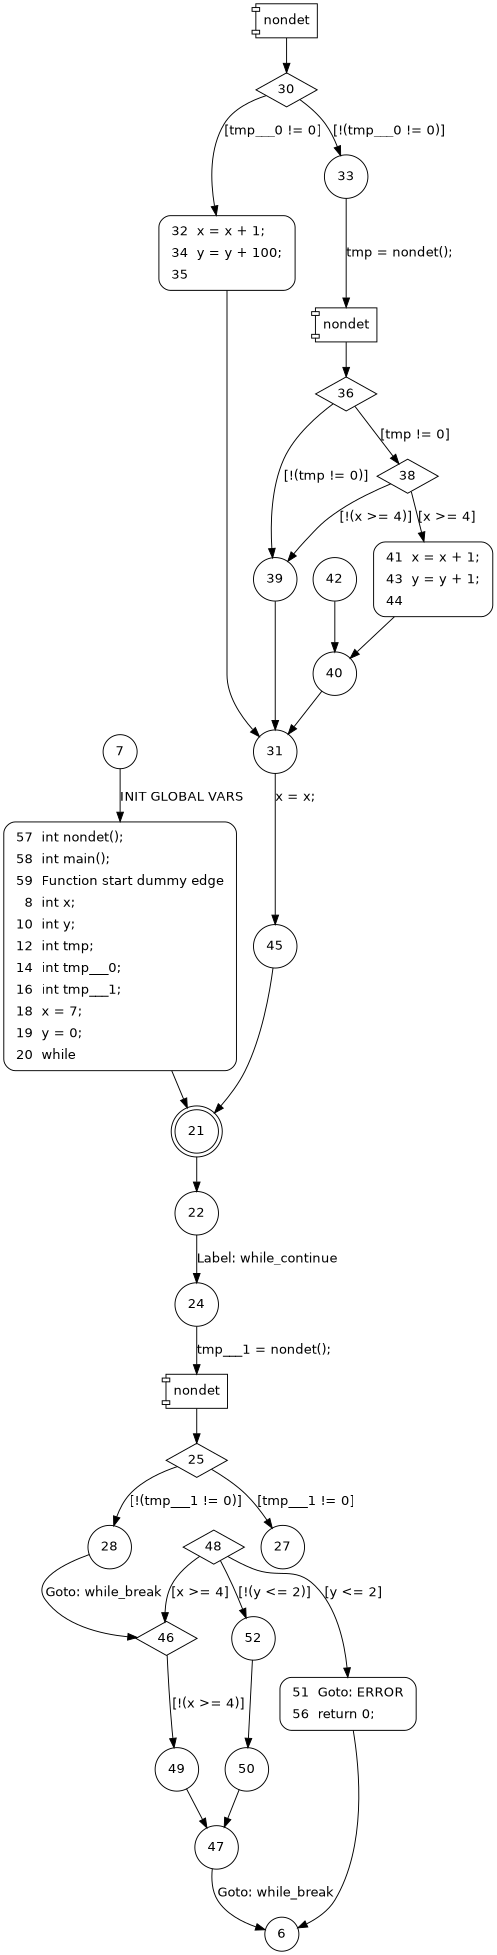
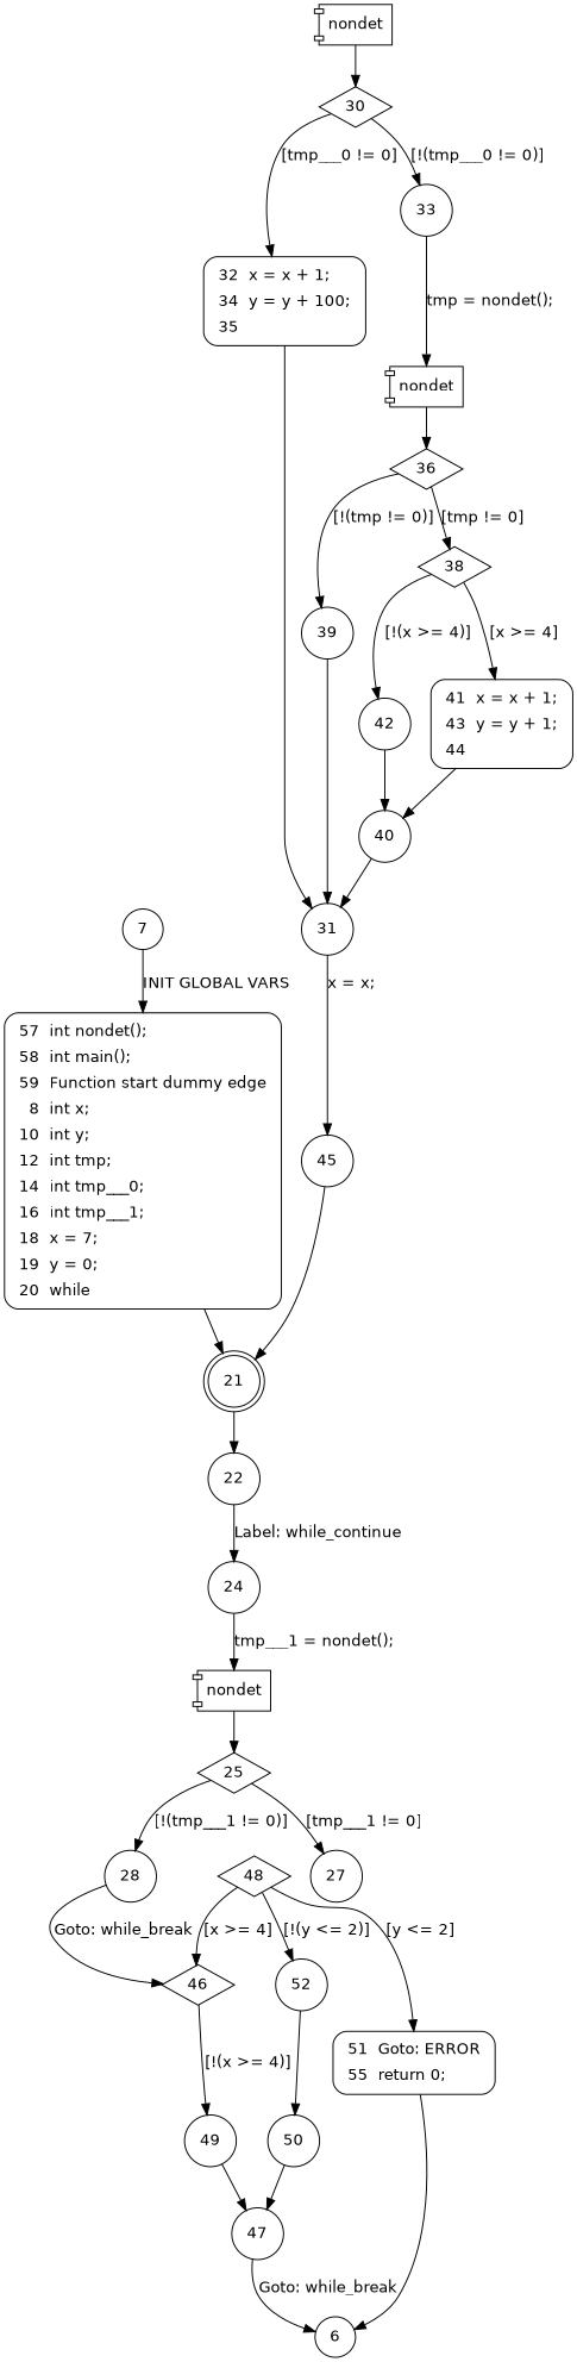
  digraph {
    fontname="DejaVu Sans"
    node [fontname="DejaVu Sans" shape=circle]
    edge [fontname="DejaVu Sans"]
    n1 [fillcolor=white label=<<table border="0" cellborder="0" cellpadding="3" bgcolor="white"><tr><td align="right">57</td><td align="left">int nondet();</td></tr><tr><td align="right">58</td><td align="left">int main();</td></tr><tr><td align="right">59</td><td align="left">Function start dummy edge</td></tr><tr><td align="right">8</td><td align="left">int x;</td></tr><tr><td align="right">10</td><td align="left">int y;</td></tr><tr><td align="right">12</td><td align="left">int tmp;</td></tr><tr><td align="right">14</td><td align="left">int tmp___0;</td></tr><tr><td align="right">16</td><td align="left">int tmp___1;</td></tr><tr><td align="right">18</td><td align="left">x = 7;</td></tr><tr><td align="right">19</td><td align="left">y = 0;</td></tr><tr><td align="right">20</td><td align="left">while</td></tr></table>> penwidth=1 shape=Mrecord style="filled,bold"]
    7
    21 [shape=doublecircle]
    22
    24
    n6 [label=nondet shape=component]
    25 [shape=diamond]
    28
    27
    46 [shape=diamond]
    49
    n12 [label=nondet shape=component]
    30 [shape=diamond]
    33
    n15 [fillcolor=white label=<<table border="0" cellborder="0" cellpadding="3" bgcolor="white"><tr><td align="right">32</td><td align="left">x = x + 1;</td></tr><tr><td align="right">34</td><td align="left">y = y + 100;</td></tr><tr><td align="right">35</td><td align="left"></td></tr></table>> penwidth=1 shape=Mrecord style="filled,bold"]
    n16 [label=nondet shape=component]
    31
    36 [shape=diamond]
    45
    39
    38 [shape=diamond]
    42
    n23 [fillcolor=white label=<<table border="0" cellborder="0" cellpadding="3" bgcolor="white"><tr><td align="right">41</td><td align="left">x = x + 1;</td></tr><tr><td align="right">43</td><td align="left">y = y + 1;</td></tr><tr><td align="right">44</td><td align="left"></td></tr></table>> penwidth=1 shape=Mrecord style="filled,bold"]
    40
    47
    48 [shape=diamond]
    52
-   n28 [fillcolor=white label=<<table border="0" cellborder="0" cellpadding="3" bgcolor="white"><tr><td align="right">51</td><td align="left">Goto: ERROR</td></tr><tr><td align="right">56</td><td align="left">return 0;</td></tr></table>> penwidth=1 shape=Mrecord style="filled,bold"]
+   n28 [fillcolor=white label=<<table border="0" cellborder="0" cellpadding="3" bgcolor="white"><tr><td align="right">51</td><td align="left">Goto: ERROR</td></tr><tr><td align="right">55</td><td align="left">return 0;</td></tr></table>> penwidth=1 shape=Mrecord style="filled,bold"]
    6
    50
    n1 -> 21
    7 -> n1 [label="INIT GLOBAL VARS"]
    21 -> 22
    22 -> 24 [label="Label: while_continue"]
    24 -> n6 [label="tmp___1 = nondet();"]
    n6 -> 25
    25 -> 28 [label="[!(tmp___1 != 0)]"]
    25 -> 27 [label="[tmp___1 != 0]"]
    28 -> 46 [label="Goto: while_break"]
    46 -> 49 [label="[!(x >= 4)]"]
    49 -> 47
    n12 -> 30
    30 -> 33 [label="[!(tmp___0 != 0)]"]
    30 -> n15 [label="[tmp___0 != 0]"]
    33 -> n16 [label="tmp = nondet();"]
    n15 -> 31
    n16 -> 36
    31 -> 45 [label="x = x;"]
    36 -> 39 [label="[!(tmp != 0)]"]
    36 -> 38 [label="[tmp != 0]"]
    45 -> 21
    39 -> 31
-   38 -> 39 [label="[!(x >= 4)]"]
+   38 -> 42 [label="[!(x >= 4)]"]
    38 -> n23 [label="[x >= 4]"]
    42 -> 40
    n23 -> 40
    40 -> 31
    47 -> 6 [label="Goto: while_break"]
    48 -> 46 [label="[x >= 4]"]
    48 -> 52 [label="[!(y <= 2)]"]
    48 -> n28 [label="[y <= 2]"]
    52 -> 50
    n28 -> 6
    50 -> 47
  }
